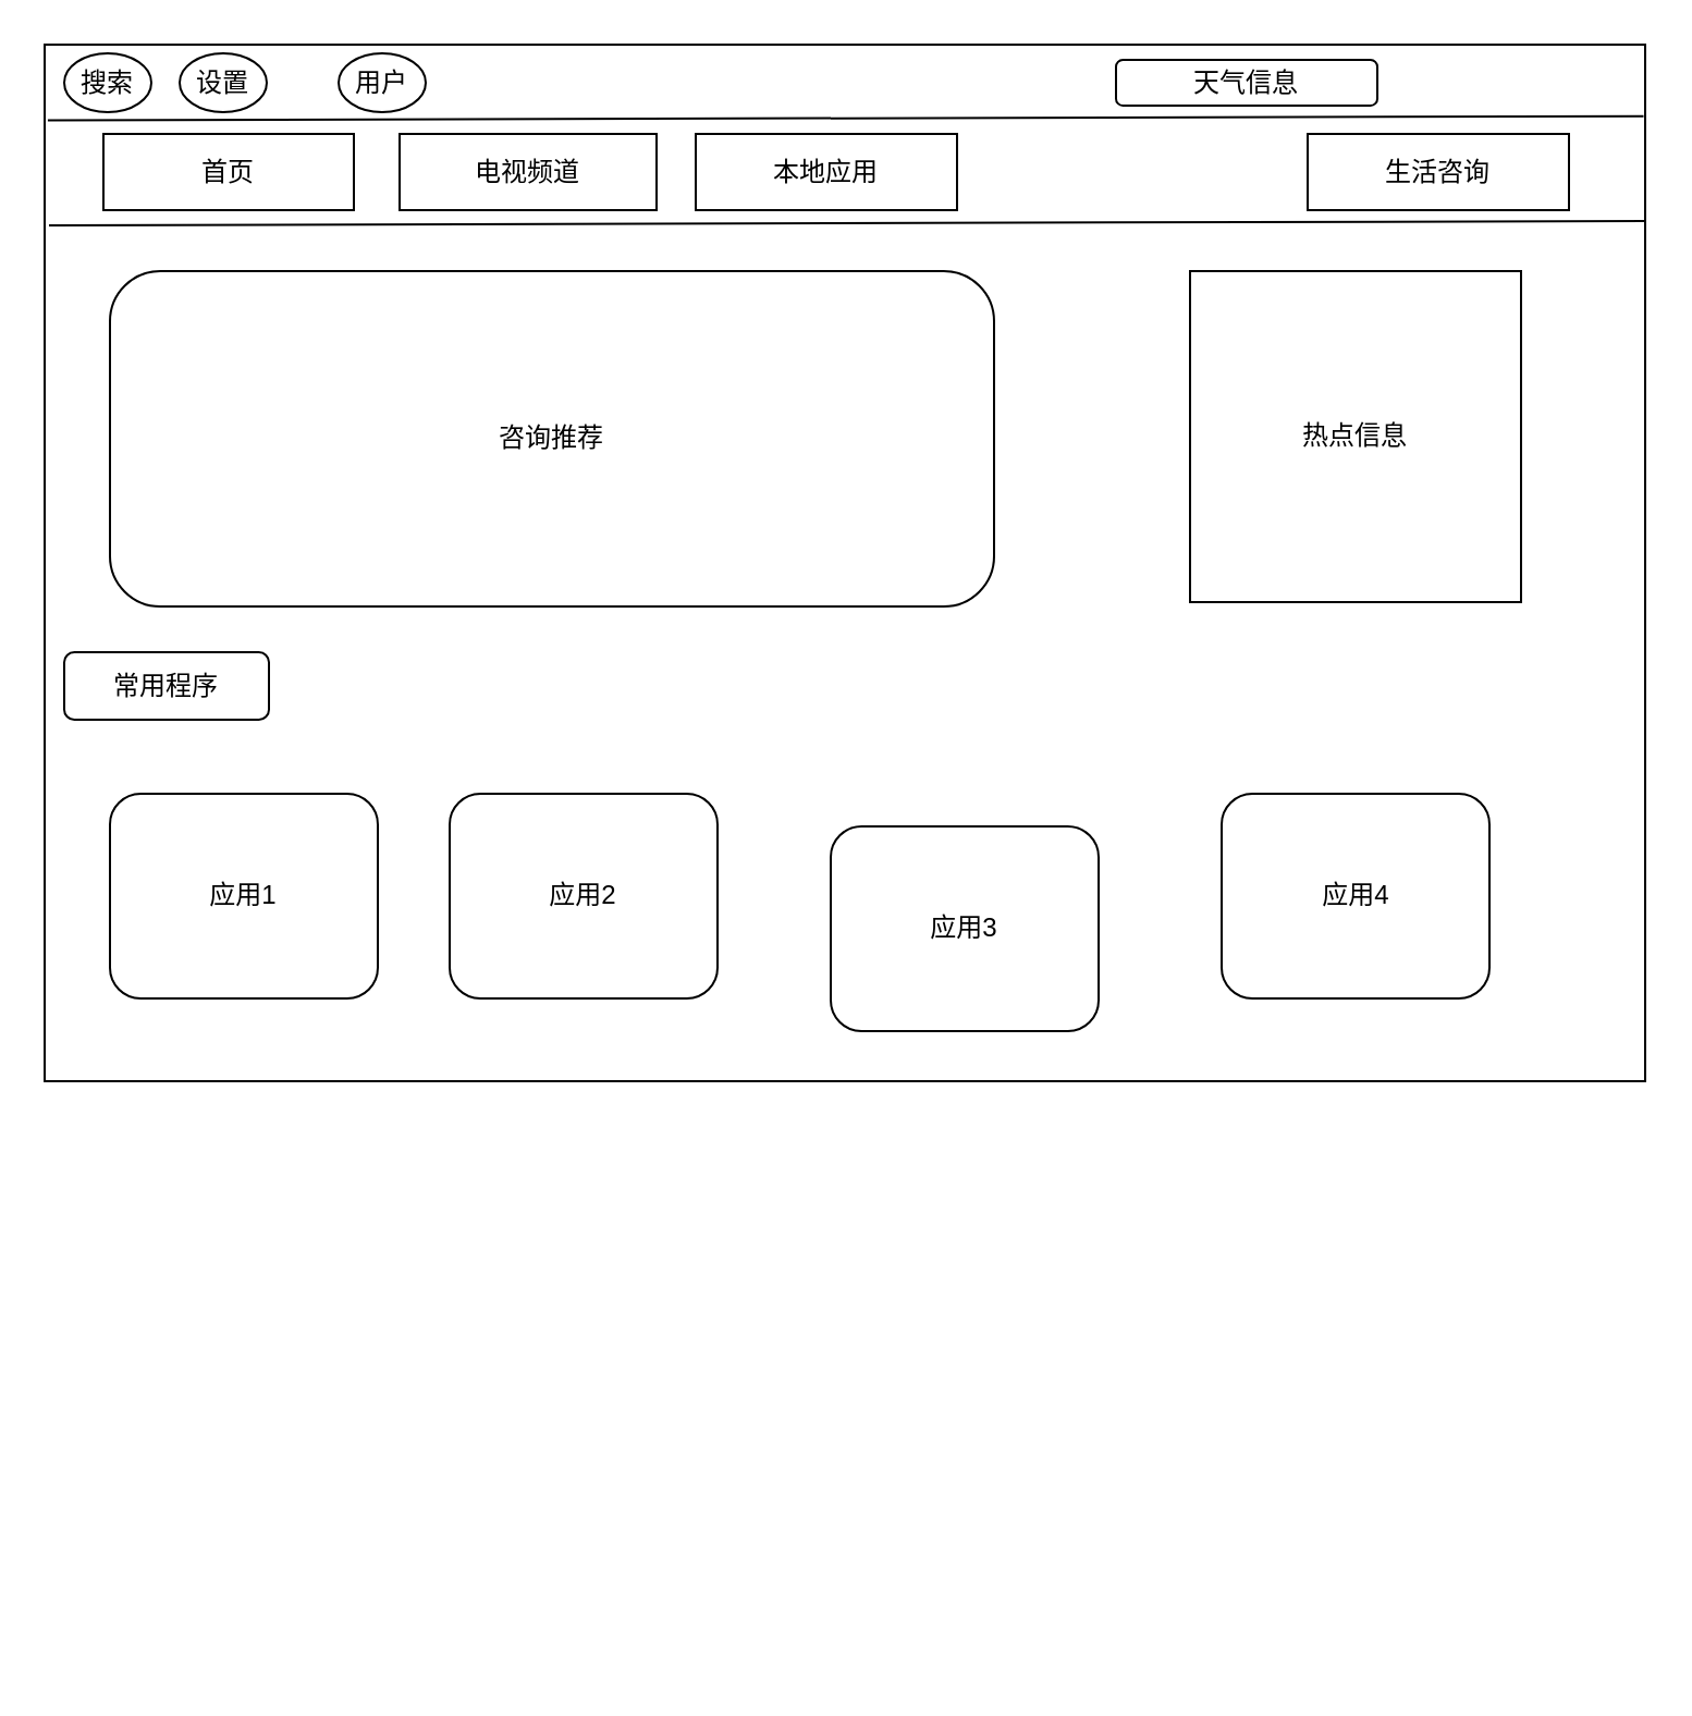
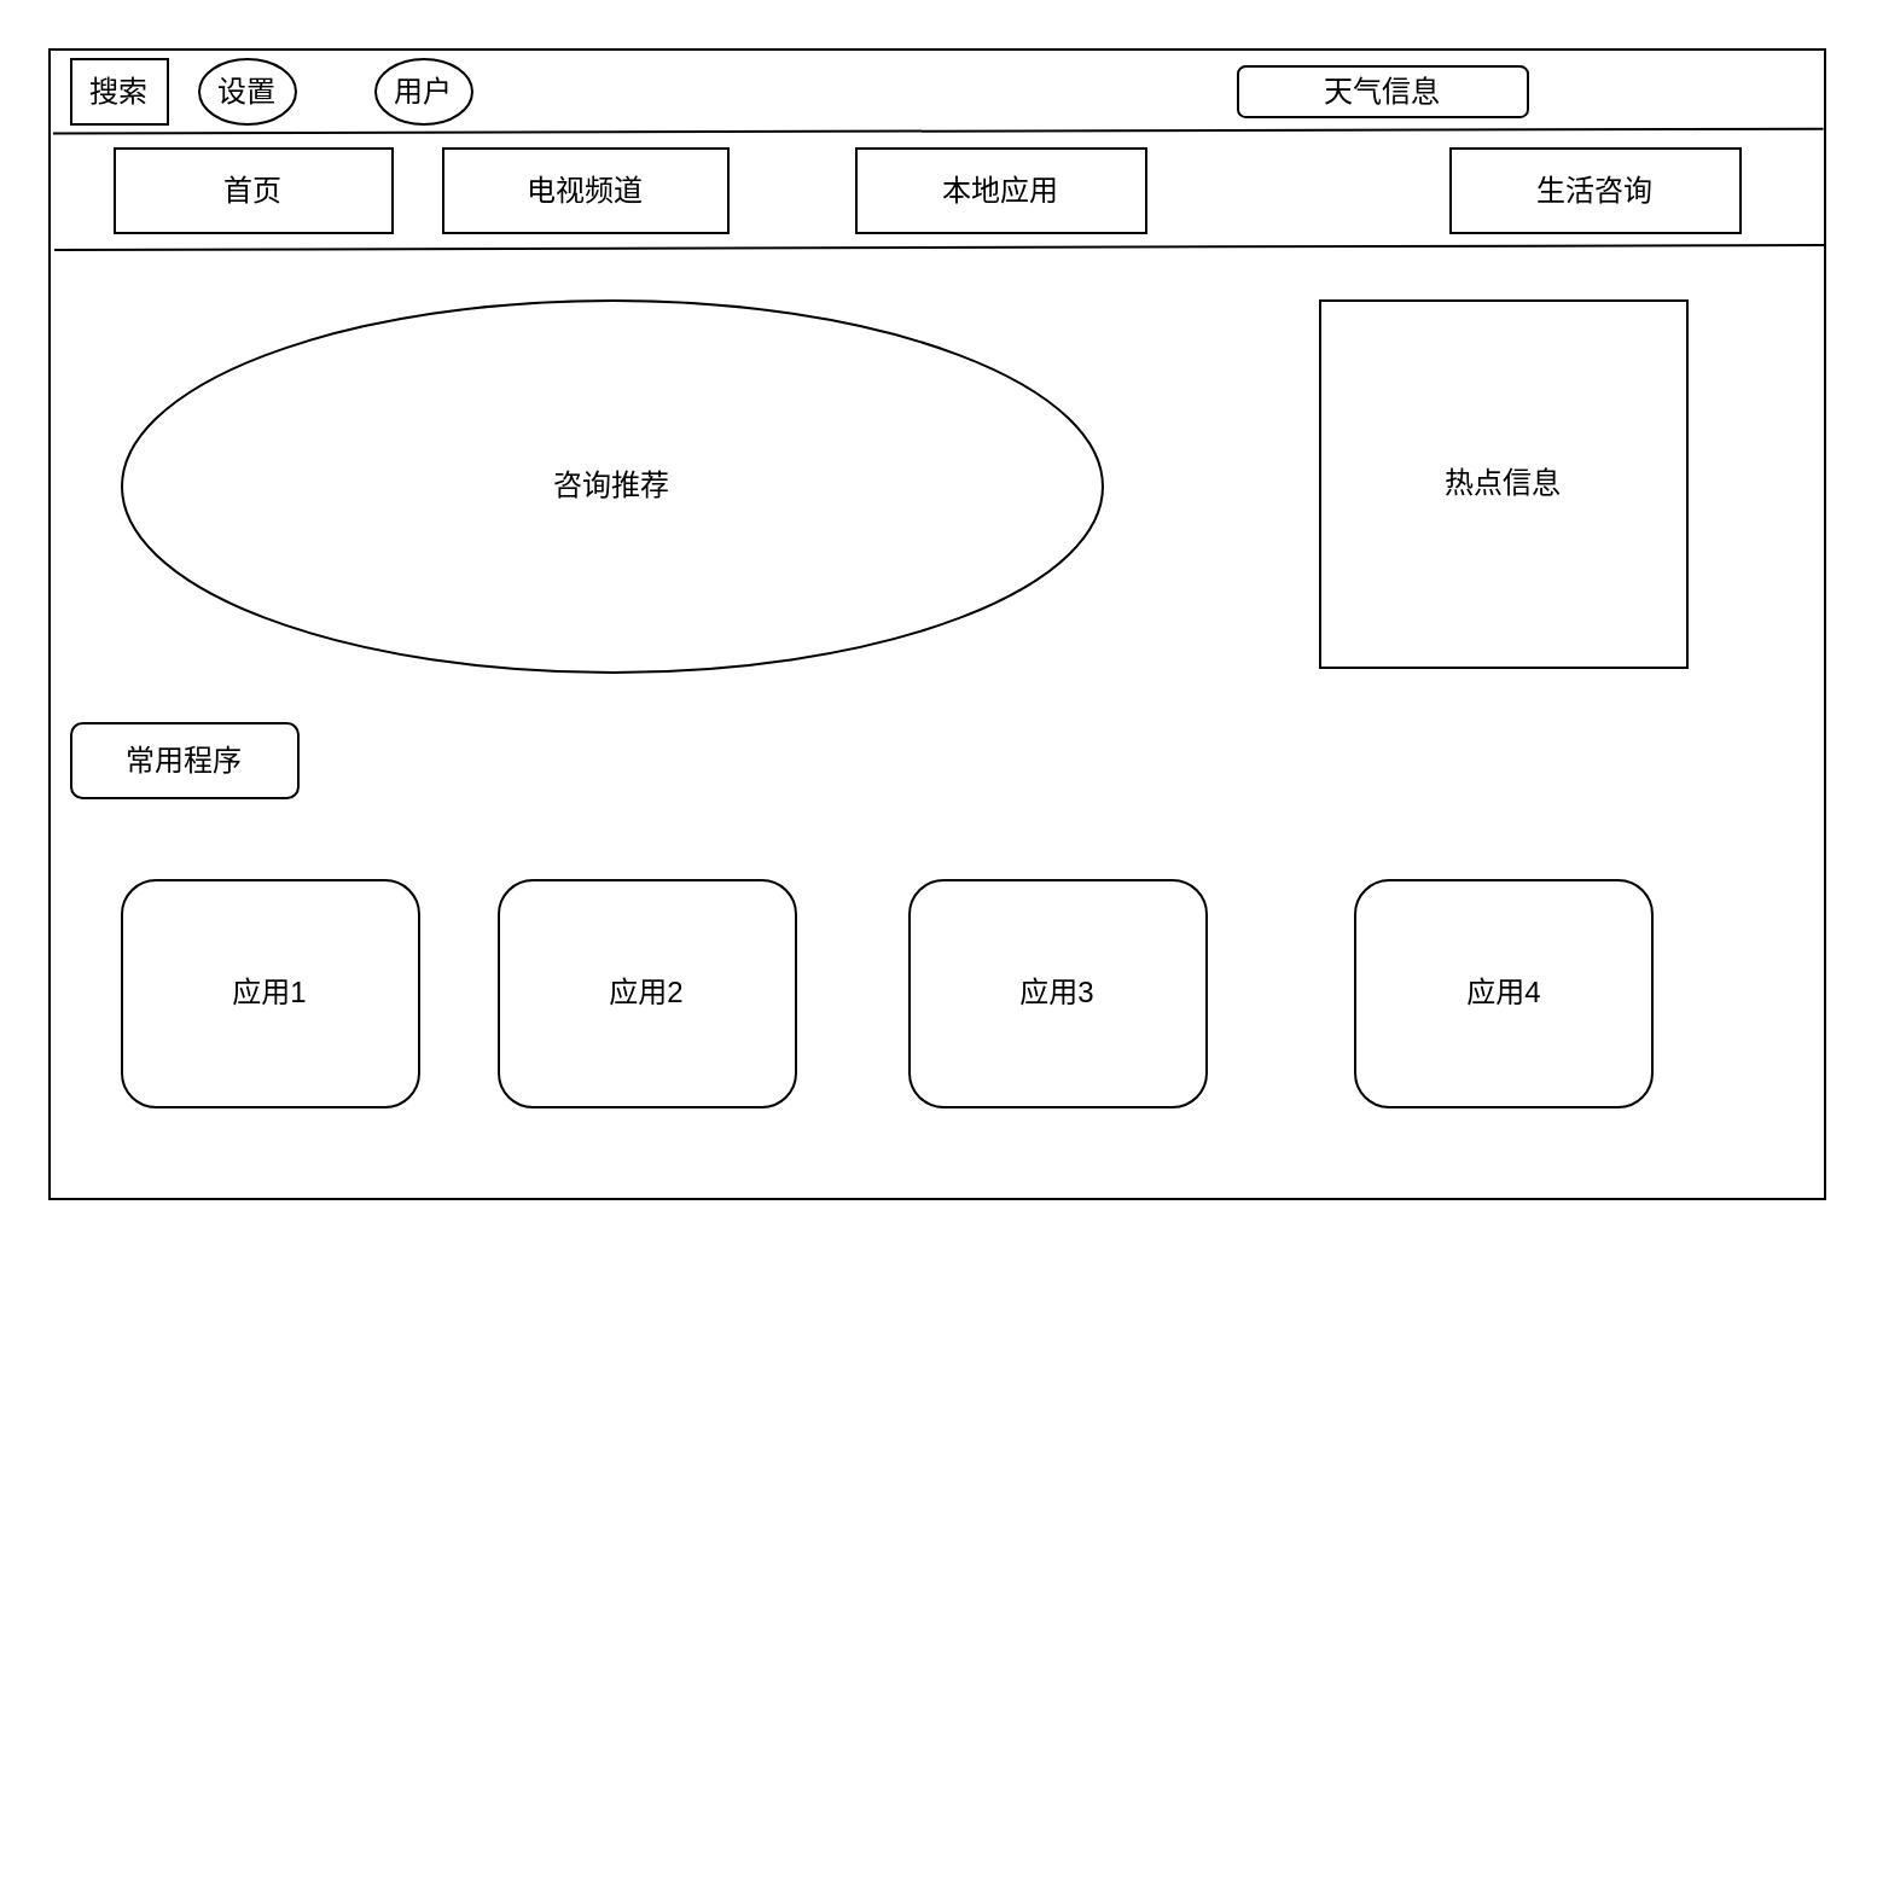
  <mxCell id="0" />
  <mxCell id="1" parent="0" />
  <mxCell id="2" value="No" style="edgeStyle=orthogonalEdgeStyle;rounded=0;html=1;labelBackgroundColor=none;startArrow=none;startFill=0;startSize=5;endArrow=classicThin;endFill=1;endSize=5;jettySize=auto;orthogonalLoop=1;strokeWidth=1;fontFamily=Verdana;fontSize=8" parent="1" edge="1"><mxGeometry x="-0.953" y="15" relative="1" as="geometry"><Array as="points"><mxPoint x="299" y="766" /><mxPoint x="109" y="766" /></Array><mxPoint as="offset" /><mxPoint x="109" y="583" as="targetPoint" /></mxGeometry></mxCell>
  <mxCell id="3" value="" style="rounded=0;whiteSpace=wrap;html=1;" vertex="1" parent="1"><mxGeometry x="20" y="20" width="735" height="476" as="geometry" /></mxCell>
  <mxCell id="4" value="首页" style="rounded=0;whiteSpace=wrap;html=1;" vertex="1" parent="1"><mxGeometry x="47" y="61" width="115" height="35" as="geometry" /></mxCell>
  <mxCell id="5" value="电视频道" style="rounded=0;whiteSpace=wrap;html=1;" vertex="1" parent="1"><mxGeometry x="183" y="61" width="118" height="35" as="geometry" /></mxCell>
- <mxCell id="6" value="本地应用" style="rounded=0;whiteSpace=wrap;html=1;" vertex="1" parent="1"><mxGeometry x="319" y="61" width="120" height="35" as="geometry" /></mxCell>
+ <mxCell id="6" value="本地应用" style="rounded=0;whiteSpace=wrap;html=1;" vertex="1" parent="1"><mxGeometry x="354" y="61" width="120" height="35" as="geometry" /></mxCell>
  <mxCell id="7" value="生活咨询" style="rounded=0;whiteSpace=wrap;html=1;" vertex="1" parent="1"><mxGeometry x="600" y="61" width="120" height="35" as="geometry" /></mxCell>
- <mxCell id="8" value="搜索" style="ellipse;whiteSpace=wrap;html=1;" vertex="1" parent="1"><mxGeometry x="29" y="24" width="40" height="27" as="geometry" /></mxCell>
+ <mxCell id="8" value="搜索" style="whiteSpace=wrap;html=1;rounded=0;" vertex="1" parent="1"><mxGeometry x="29" y="24" width="40" height="27" as="geometry" /></mxCell>
  <mxCell id="9" value="设置" style="ellipse;whiteSpace=wrap;html=1;" vertex="1" parent="1"><mxGeometry x="82" y="24" width="40" height="27" as="geometry" /></mxCell>
  <mxCell id="10" value="用户" style="ellipse;whiteSpace=wrap;html=1;" vertex="1" parent="1"><mxGeometry x="155" y="24" width="40" height="27" as="geometry" /></mxCell>
  <mxCell id="11" value="天气信息" style="rounded=1;whiteSpace=wrap;html=1;" vertex="1" parent="1"><mxGeometry x="512" y="27" width="120" height="21" as="geometry" /></mxCell>
  <mxCell id="12" value="" style="endArrow=none;html=1;rounded=0;exitX=0.002;exitY=0.073;exitDx=0;exitDy=0;exitPerimeter=0;entryX=0.999;entryY=0.069;entryDx=0;entryDy=0;entryPerimeter=0;" edge="1" parent="1" source="3" target="3"><mxGeometry width="50" height="50" relative="1" as="geometry"><mxPoint x="371" y="273" as="sourcePoint" /><mxPoint x="421" y="223" as="targetPoint" /></mxGeometry></mxCell>
  <mxCell id="13" value="" style="endArrow=none;html=1;rounded=0;exitX=0.002;exitY=0.073;exitDx=0;exitDy=0;exitPerimeter=0;entryX=0.999;entryY=0.069;entryDx=0;entryDy=0;entryPerimeter=0;" edge="1" parent="1"><mxGeometry width="50" height="50" relative="1" as="geometry"><mxPoint x="22" y="103" as="sourcePoint" /><mxPoint x="755" y="101" as="targetPoint" /></mxGeometry></mxCell>
- <mxCell id="14" value="咨询推荐" style="rounded=1;whiteSpace=wrap;html=1;" vertex="1" parent="1"><mxGeometry x="50" y="124" width="406" height="154" as="geometry" /></mxCell>
+ <mxCell id="14" value="咨询推荐" style="ellipse;whiteSpace=wrap;html=1;" vertex="1" parent="1"><mxGeometry x="50" y="124" width="406" height="154" as="geometry" /></mxCell>
  <mxCell id="15" value="热点信息" style="whiteSpace=wrap;html=1;aspect=fixed;" vertex="1" parent="1"><mxGeometry x="546" y="124" width="152" height="152" as="geometry" /></mxCell>
  <mxCell id="16" value="常用程序" style="rounded=1;whiteSpace=wrap;html=1;" vertex="1" parent="1"><mxGeometry x="29" y="299" width="94" height="31" as="geometry" /></mxCell>
  <mxCell id="17" value="应用1" style="rounded=1;whiteSpace=wrap;html=1;" vertex="1" parent="1"><mxGeometry x="50" y="364" width="123" height="94" as="geometry" /></mxCell>
  <mxCell id="18" value="应用2" style="rounded=1;whiteSpace=wrap;html=1;" vertex="1" parent="1"><mxGeometry x="206" y="364" width="123" height="94" as="geometry" /></mxCell>
- <mxCell id="19" value="应用3" style="rounded=1;whiteSpace=wrap;html=1;" vertex="1" parent="1"><mxGeometry x="381" y="379" width="123" height="94" as="geometry" /></mxCell>
+ <mxCell id="19" value="应用3" style="rounded=1;whiteSpace=wrap;html=1;" vertex="1" parent="1"><mxGeometry x="376" y="364" width="123" height="94" as="geometry" /></mxCell>
  <mxCell id="20" value="应用4" style="rounded=1;whiteSpace=wrap;html=1;" vertex="1" parent="1"><mxGeometry x="560.5" y="364" width="123" height="94" as="geometry" /></mxCell>
